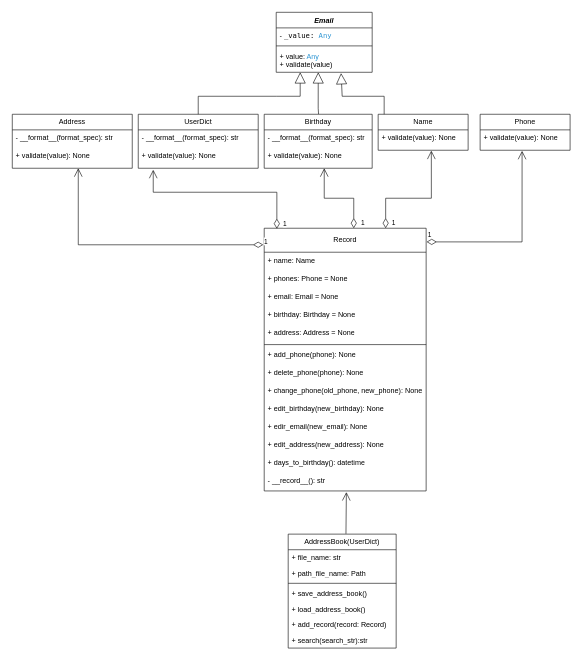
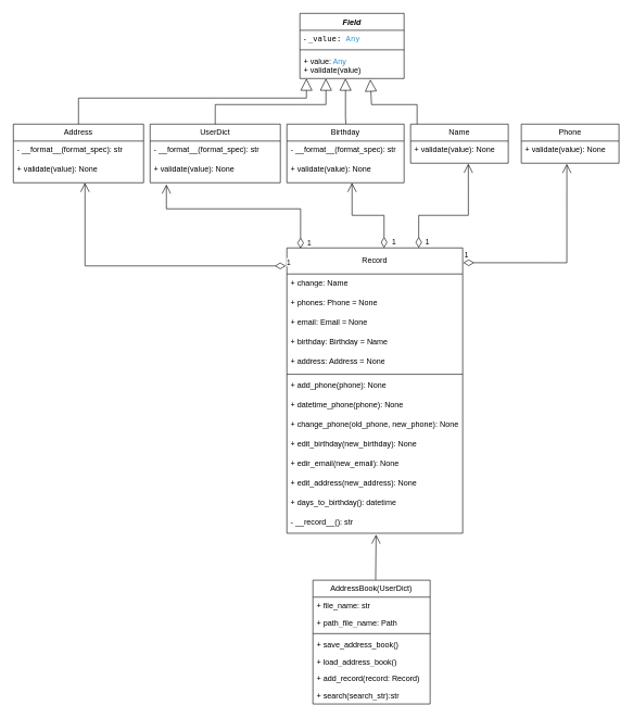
  <mxCell id="0" />
  <mxCell id="1" parent="0" />
- <mxCell id="2" value="&lt;i style=&quot;&quot;&gt;Email&lt;/i&gt;" style="swimlane;fontStyle=1;align=center;verticalAlign=top;childLayout=stackLayout;horizontal=1;startSize=26;horizontalStack=0;resizeParent=1;resizeParentMax=0;resizeLast=0;collapsible=1;marginBottom=0;whiteSpace=wrap;html=1;" vertex="1" parent="1"><mxGeometry x="460" y="20" width="160" height="100" as="geometry" /></mxCell>
+ <mxCell id="2" value="&lt;i style=&quot;&quot;&gt;Field&lt;/i&gt;" style="swimlane;fontStyle=1;align=center;verticalAlign=top;childLayout=stackLayout;horizontal=1;startSize=26;horizontalStack=0;resizeParent=1;resizeParentMax=0;resizeLast=0;collapsible=1;marginBottom=0;whiteSpace=wrap;html=1;" vertex="1" parent="1"><mxGeometry x="460" y="20" width="160" height="100" as="geometry" /></mxCell>
  <mxCell id="3" value="&lt;font style=&quot;font-size: 12px;&quot;&gt;-&amp;nbsp;&lt;span style=&quot;border-color: var(--border-color); font-family: &amp;quot;Söhne Mono&amp;quot;, Monaco, &amp;quot;Andale Mono&amp;quot;, &amp;quot;Ubuntu Mono&amp;quot;, monospace;&quot;&gt;_value&lt;/span&gt;&lt;span style=&quot;border-color: var(--border-color); font-family: &amp;quot;Söhne Mono&amp;quot;, Monaco, &amp;quot;Andale Mono&amp;quot;, &amp;quot;Ubuntu Mono&amp;quot;, monospace;&quot;&gt;:&lt;/span&gt;&lt;span style=&quot;border-color: var(--border-color); color: rgb(255, 255, 255); font-family: &amp;quot;Söhne Mono&amp;quot;, Monaco, &amp;quot;Andale Mono&amp;quot;, &amp;quot;Ubuntu Mono&amp;quot;, monospace;&quot;&gt;&amp;nbsp;&lt;/span&gt;&lt;span style=&quot;border: 0px solid rgb(217, 217, 227); box-sizing: border-box; --tw-border-spacing-x: 0; --tw-border-spacing-y: 0; --tw-translate-x: 0; --tw-translate-y: 0; --tw-rotate: 0; --tw-skew-x: 0; --tw-skew-y: 0; --tw-scale-x: 1; --tw-scale-y: 1; --tw-pan-x: ; --tw-pan-y: ; --tw-pinch-zoom: ; --tw-scroll-snap-strictness: proximity; --tw-gradient-from-position: ; --tw-gradient-via-position: ; --tw-gradient-to-position: ; --tw-ordinal: ; --tw-slashed-zero: ; --tw-numeric-figure: ; --tw-numeric-spacing: ; --tw-numeric-fraction: ; --tw-ring-inset: ; --tw-ring-offset-width: 0px; --tw-ring-offset-color: #fff; --tw-ring-color: rgba(69,89,164,.5); --tw-ring-offset-shadow: 0 0 transparent; --tw-ring-shadow: 0 0 transparent; --tw-shadow: 0 0 transparent; --tw-shadow-colored: 0 0 transparent; --tw-blur: ; --tw-brightness: ; --tw-contrast: ; --tw-grayscale: ; --tw-hue-rotate: ; --tw-invert: ; --tw-saturate: ; --tw-sepia: ; --tw-drop-shadow: ; --tw-backdrop-blur: ; --tw-backdrop-brightness: ; --tw-backdrop-contrast: ; --tw-backdrop-grayscale: ; --tw-backdrop-hue-rotate: ; --tw-backdrop-invert: ; --tw-backdrop-opacity: ; --tw-backdrop-saturate: ; --tw-backdrop-sepia: ; color: rgb(46, 149, 211); font-family: &amp;quot;Söhne Mono&amp;quot;, Monaco, &amp;quot;Andale Mono&amp;quot;, &amp;quot;Ubuntu Mono&amp;quot;, monospace;&quot; class=&quot;hljs-keyword&quot;&gt;Any&lt;/span&gt;&lt;/font&gt;" style="text;strokeColor=none;fillColor=none;align=left;verticalAlign=top;spacingLeft=4;spacingRight=4;overflow=hidden;rotatable=0;points=[[0,0.5],[1,0.5]];portConstraint=eastwest;whiteSpace=wrap;html=1;" vertex="1" parent="2"><mxGeometry y="26" width="160" height="26" as="geometry" /></mxCell>
  <mxCell id="4" value="" style="line;strokeWidth=1;fillColor=none;align=left;verticalAlign=middle;spacingTop=-1;spacingLeft=3;spacingRight=3;rotatable=0;labelPosition=right;points=[];portConstraint=eastwest;strokeColor=inherit;" vertex="1" parent="2"><mxGeometry y="52" width="160" height="8" as="geometry" /></mxCell>
  <mxCell id="5" value="+ value: &lt;font color=&quot;#2e95d3&quot;&gt;Any&lt;/font&gt;&lt;br&gt;+ validate(value)" style="text;strokeColor=none;fillColor=none;align=left;verticalAlign=top;spacingLeft=4;spacingRight=4;overflow=hidden;rotatable=0;points=[[0,0.5],[1,0.5]];portConstraint=eastwest;whiteSpace=wrap;html=1;" vertex="1" parent="2"><mxGeometry y="60" width="160" height="40" as="geometry" /></mxCell>
  <mxCell id="6" value="Address" style="swimlane;fontStyle=0;childLayout=stackLayout;horizontal=1;startSize=26;fillColor=none;horizontalStack=0;resizeParent=1;resizeParentMax=0;resizeLast=0;collapsible=1;marginBottom=0;whiteSpace=wrap;html=1;" vertex="1" parent="1"><mxGeometry x="20" y="190" width="200" height="90" as="geometry" /></mxCell>
  <mxCell id="7" value="- __format__(format_spec): str" style="text;strokeColor=none;fillColor=none;align=left;verticalAlign=top;spacingLeft=4;spacingRight=4;overflow=hidden;rotatable=0;points=[[0,0.5],[1,0.5]];portConstraint=eastwest;whiteSpace=wrap;html=1;" vertex="1" parent="6"><mxGeometry y="26" width="200" height="30" as="geometry" /></mxCell>
  <mxCell id="8" value="+ validate(value): None" style="text;strokeColor=none;fillColor=none;align=left;verticalAlign=top;spacingLeft=4;spacingRight=4;overflow=hidden;rotatable=0;points=[[0,0.5],[1,0.5]];portConstraint=eastwest;whiteSpace=wrap;html=1;" vertex="1" parent="6"><mxGeometry y="56" width="200" height="34" as="geometry" /></mxCell>
+ <mxCell id="9" value="" style="endArrow=block;endSize=16;endFill=0;html=1;rounded=0;exitX=0.5;exitY=0;exitDx=0;exitDy=0;entryX=0.063;entryY=1;entryDx=0;entryDy=0;entryPerimeter=0;" edge="1" parent="1" source="6" target="5"><mxGeometry width="160" relative="1" as="geometry"><mxPoint x="220" y="230" as="sourcePoint" /><mxPoint x="490" y="150" as="targetPoint" /><Array as="points"><mxPoint x="120" y="150" /><mxPoint x="470" y="150" /></Array></mxGeometry></mxCell>
  <mxCell id="10" value="" style="endArrow=block;endSize=16;endFill=0;html=1;rounded=0;exitX=0.5;exitY=0;exitDx=0;exitDy=0;entryX=0.25;entryY=1;entryDx=0;entryDy=0;entryPerimeter=0;" edge="1" parent="1" target="5"><mxGeometry width="160" relative="1" as="geometry"><mxPoint x="330" y="190" as="sourcePoint" /><mxPoint x="590" y="120" as="targetPoint" /><Array as="points"><mxPoint x="330" y="160" /><mxPoint x="460" y="160" /><mxPoint x="500" y="160" /></Array></mxGeometry></mxCell>
  <mxCell id="11" value="" style="endArrow=block;endSize=16;endFill=0;html=1;rounded=0;exitX=0.433;exitY=-0.003;exitDx=0;exitDy=0;entryX=0.438;entryY=1;entryDx=0;entryDy=0;entryPerimeter=0;exitPerimeter=0;" edge="1" parent="1" target="5"><mxGeometry width="160" relative="1" as="geometry"><mxPoint x="530.62" y="189.688" as="sourcePoint" /><mxPoint x="690" y="120" as="targetPoint" /><Array as="points"><mxPoint x="530" y="180" /></Array></mxGeometry></mxCell>
  <mxCell id="12" value="" style="endArrow=block;endSize=16;endFill=0;html=1;rounded=0;exitX=0.5;exitY=0;exitDx=0;exitDy=0;entryX=0.676;entryY=1.036;entryDx=0;entryDy=0;entryPerimeter=0;" edge="1" parent="1" target="5"><mxGeometry width="160" relative="1" as="geometry"><mxPoint x="640" y="190" as="sourcePoint" /><mxPoint x="810" y="120" as="targetPoint" /><Array as="points"><mxPoint x="640" y="160" /><mxPoint x="570" y="160" /></Array></mxGeometry></mxCell>
  <mxCell id="13" value="UserDict" style="swimlane;fontStyle=0;childLayout=stackLayout;horizontal=1;startSize=26;fillColor=none;horizontalStack=0;resizeParent=1;resizeParentMax=0;resizeLast=0;collapsible=1;marginBottom=0;whiteSpace=wrap;html=1;" vertex="1" parent="1"><mxGeometry x="230" y="190" width="200" height="90" as="geometry" /></mxCell>
  <mxCell id="14" value="- __format__(format_spec): str" style="text;strokeColor=none;fillColor=none;align=left;verticalAlign=top;spacingLeft=4;spacingRight=4;overflow=hidden;rotatable=0;points=[[0,0.5],[1,0.5]];portConstraint=eastwest;whiteSpace=wrap;html=1;" vertex="1" parent="13"><mxGeometry y="26" width="200" height="30" as="geometry" /></mxCell>
  <mxCell id="15" value="+ validate(value): None" style="text;strokeColor=none;fillColor=none;align=left;verticalAlign=top;spacingLeft=4;spacingRight=4;overflow=hidden;rotatable=0;points=[[0,0.5],[1,0.5]];portConstraint=eastwest;whiteSpace=wrap;html=1;" vertex="1" parent="13"><mxGeometry y="56" width="200" height="34" as="geometry" /></mxCell>
  <mxCell id="16" value="Birthday" style="swimlane;fontStyle=0;childLayout=stackLayout;horizontal=1;startSize=26;fillColor=none;horizontalStack=0;resizeParent=1;resizeParentMax=0;resizeLast=0;collapsible=1;marginBottom=0;whiteSpace=wrap;html=1;" vertex="1" parent="1"><mxGeometry x="440" y="190" width="180" height="90" as="geometry" /></mxCell>
  <mxCell id="17" value="- __format__(format_spec): str" style="text;strokeColor=none;fillColor=none;align=left;verticalAlign=top;spacingLeft=4;spacingRight=4;overflow=hidden;rotatable=0;points=[[0,0.5],[1,0.5]];portConstraint=eastwest;whiteSpace=wrap;html=1;" vertex="1" parent="16"><mxGeometry y="26" width="180" height="30" as="geometry" /></mxCell>
  <mxCell id="18" value="+ validate(value): None" style="text;strokeColor=none;fillColor=none;align=left;verticalAlign=top;spacingLeft=4;spacingRight=4;overflow=hidden;rotatable=0;points=[[0,0.5],[1,0.5]];portConstraint=eastwest;whiteSpace=wrap;html=1;" vertex="1" parent="16"><mxGeometry y="56" width="180" height="34" as="geometry" /></mxCell>
  <mxCell id="19" value="Name" style="swimlane;fontStyle=0;childLayout=stackLayout;horizontal=1;startSize=26;fillColor=none;horizontalStack=0;resizeParent=1;resizeParentMax=0;resizeLast=0;collapsible=1;marginBottom=0;whiteSpace=wrap;html=1;" vertex="1" parent="1"><mxGeometry x="630" y="190" width="150" height="60" as="geometry" /></mxCell>
  <mxCell id="20" value="+ validate(value): None" style="text;strokeColor=none;fillColor=none;align=left;verticalAlign=top;spacingLeft=4;spacingRight=4;overflow=hidden;rotatable=0;points=[[0,0.5],[1,0.5]];portConstraint=eastwest;whiteSpace=wrap;html=1;" vertex="1" parent="19"><mxGeometry y="26" width="150" height="34" as="geometry" /></mxCell>
  <mxCell id="21" value="Phone" style="swimlane;fontStyle=0;childLayout=stackLayout;horizontal=1;startSize=26;fillColor=none;horizontalStack=0;resizeParent=1;resizeParentMax=0;resizeLast=0;collapsible=1;marginBottom=0;whiteSpace=wrap;html=1;" vertex="1" parent="1"><mxGeometry x="800" y="190" width="150" height="60" as="geometry" /></mxCell>
  <mxCell id="22" value="+ validate(value): None" style="text;strokeColor=none;fillColor=none;align=left;verticalAlign=top;spacingLeft=4;spacingRight=4;overflow=hidden;rotatable=0;points=[[0,0.5],[1,0.5]];portConstraint=eastwest;whiteSpace=wrap;html=1;" vertex="1" parent="21"><mxGeometry y="26" width="150" height="34" as="geometry" /></mxCell>
  <mxCell id="23" value="Record" style="swimlane;fontStyle=0;childLayout=stackLayout;horizontal=1;startSize=40;fillColor=none;horizontalStack=0;resizeParent=1;resizeParentMax=0;resizeLast=0;collapsible=1;marginBottom=0;whiteSpace=wrap;html=1;" vertex="1" parent="1"><mxGeometry x="440" y="380" width="270" height="438" as="geometry" /></mxCell>
- <mxCell id="24" value="+ name: Name&amp;nbsp;" style="text;strokeColor=none;fillColor=none;align=left;verticalAlign=top;spacingLeft=4;spacingRight=4;overflow=hidden;rotatable=0;points=[[0,0.5],[1,0.5]];portConstraint=eastwest;whiteSpace=wrap;html=1;" vertex="1" parent="23"><mxGeometry y="40" width="270" height="30" as="geometry" /></mxCell>
+ <mxCell id="24" value="+ change: Name&amp;nbsp;" style="text;strokeColor=none;fillColor=none;align=left;verticalAlign=top;spacingLeft=4;spacingRight=4;overflow=hidden;rotatable=0;points=[[0,0.5],[1,0.5]];portConstraint=eastwest;whiteSpace=wrap;html=1;" vertex="1" parent="23"><mxGeometry y="40" width="270" height="30" as="geometry" /></mxCell>
  <mxCell id="25" value="+ phones: Phone = None&amp;nbsp;" style="text;strokeColor=none;fillColor=none;align=left;verticalAlign=top;spacingLeft=4;spacingRight=4;overflow=hidden;rotatable=0;points=[[0,0.5],[1,0.5]];portConstraint=eastwest;whiteSpace=wrap;html=1;" vertex="1" parent="23"><mxGeometry y="70" width="270" height="30" as="geometry" /></mxCell>
  <mxCell id="26" value="+ email: Email = None" style="text;strokeColor=none;fillColor=none;align=left;verticalAlign=top;spacingLeft=4;spacingRight=4;overflow=hidden;rotatable=0;points=[[0,0.5],[1,0.5]];portConstraint=eastwest;whiteSpace=wrap;html=1;" vertex="1" parent="23"><mxGeometry y="100" width="270" height="30" as="geometry" /></mxCell>
- <mxCell id="27" value="+ birthday: Birthday = None" style="text;strokeColor=none;fillColor=none;align=left;verticalAlign=top;spacingLeft=4;spacingRight=4;overflow=hidden;rotatable=0;points=[[0,0.5],[1,0.5]];portConstraint=eastwest;whiteSpace=wrap;html=1;" vertex="1" parent="23"><mxGeometry y="130" width="270" height="30" as="geometry" /></mxCell>
+ <mxCell id="27" value="+ birthday: Birthday = Name" style="text;strokeColor=none;fillColor=none;align=left;verticalAlign=top;spacingLeft=4;spacingRight=4;overflow=hidden;rotatable=0;points=[[0,0.5],[1,0.5]];portConstraint=eastwest;whiteSpace=wrap;html=1;" vertex="1" parent="23"><mxGeometry y="130" width="270" height="30" as="geometry" /></mxCell>
  <mxCell id="28" value="+ address: Address = None" style="text;strokeColor=none;fillColor=none;align=left;verticalAlign=top;spacingLeft=4;spacingRight=4;overflow=hidden;rotatable=0;points=[[0,0.5],[1,0.5]];portConstraint=eastwest;whiteSpace=wrap;html=1;" vertex="1" parent="23"><mxGeometry y="160" width="270" height="30" as="geometry" /></mxCell>
  <mxCell id="29" value="" style="line;strokeWidth=1;fillColor=none;align=left;verticalAlign=middle;spacingTop=-1;spacingLeft=3;spacingRight=3;rotatable=0;labelPosition=right;points=[];portConstraint=eastwest;strokeColor=inherit;" vertex="1" parent="23"><mxGeometry y="190" width="270" height="8" as="geometry" /></mxCell>
  <mxCell id="30" value="+ add_phone(phone): None" style="text;strokeColor=none;fillColor=none;align=left;verticalAlign=top;spacingLeft=4;spacingRight=4;overflow=hidden;rotatable=0;points=[[0,0.5],[1,0.5]];portConstraint=eastwest;whiteSpace=wrap;html=1;" vertex="1" parent="23"><mxGeometry y="198" width="270" height="30" as="geometry" /></mxCell>
- <mxCell id="31" value="+ delete_phone(phone): None" style="text;strokeColor=none;fillColor=none;align=left;verticalAlign=top;spacingLeft=4;spacingRight=4;overflow=hidden;rotatable=0;points=[[0,0.5],[1,0.5]];portConstraint=eastwest;whiteSpace=wrap;html=1;" vertex="1" parent="23"><mxGeometry y="228" width="270" height="30" as="geometry" /></mxCell>
+ <mxCell id="31" value="+ datetime_phone(phone): None" style="text;strokeColor=none;fillColor=none;align=left;verticalAlign=top;spacingLeft=4;spacingRight=4;overflow=hidden;rotatable=0;points=[[0,0.5],[1,0.5]];portConstraint=eastwest;whiteSpace=wrap;html=1;" vertex="1" parent="23"><mxGeometry y="228" width="270" height="30" as="geometry" /></mxCell>
  <mxCell id="32" value="+ change_phone(old_phone, new_phone): None" style="text;strokeColor=none;fillColor=none;align=left;verticalAlign=top;spacingLeft=4;spacingRight=4;overflow=hidden;rotatable=0;points=[[0,0.5],[1,0.5]];portConstraint=eastwest;whiteSpace=wrap;html=1;" vertex="1" parent="23"><mxGeometry y="258" width="270" height="30" as="geometry" /></mxCell>
  <mxCell id="33" value="+ edit_birthday(new_birthday): None" style="text;strokeColor=none;fillColor=none;align=left;verticalAlign=top;spacingLeft=4;spacingRight=4;overflow=hidden;rotatable=0;points=[[0,0.5],[1,0.5]];portConstraint=eastwest;whiteSpace=wrap;html=1;" vertex="1" parent="23"><mxGeometry y="288" width="270" height="30" as="geometry" /></mxCell>
  <mxCell id="34" value="+ edir_email(new_email): None" style="text;strokeColor=none;fillColor=none;align=left;verticalAlign=top;spacingLeft=4;spacingRight=4;overflow=hidden;rotatable=0;points=[[0,0.5],[1,0.5]];portConstraint=eastwest;whiteSpace=wrap;html=1;" vertex="1" parent="23"><mxGeometry y="318" width="270" height="30" as="geometry" /></mxCell>
  <mxCell id="35" value="+ edit_address(new_address): None" style="text;strokeColor=none;fillColor=none;align=left;verticalAlign=top;spacingLeft=4;spacingRight=4;overflow=hidden;rotatable=0;points=[[0,0.5],[1,0.5]];portConstraint=eastwest;whiteSpace=wrap;html=1;" vertex="1" parent="23"><mxGeometry y="348" width="270" height="30" as="geometry" /></mxCell>
  <mxCell id="36" value="+ days_to_birthday(): datetime" style="text;strokeColor=none;fillColor=none;align=left;verticalAlign=top;spacingLeft=4;spacingRight=4;overflow=hidden;rotatable=0;points=[[0,0.5],[1,0.5]];portConstraint=eastwest;whiteSpace=wrap;html=1;" vertex="1" parent="23"><mxGeometry y="378" width="270" height="30" as="geometry" /></mxCell>
  <mxCell id="37" value="- __record__(): str" style="text;strokeColor=none;fillColor=none;align=left;verticalAlign=top;spacingLeft=4;spacingRight=4;overflow=hidden;rotatable=0;points=[[0,0.5],[1,0.5]];portConstraint=eastwest;whiteSpace=wrap;html=1;" vertex="1" parent="23"><mxGeometry y="408" width="270" height="30" as="geometry" /></mxCell>
  <mxCell id="38" value="1" style="endArrow=open;html=1;endSize=12;startArrow=diamondThin;startSize=14;startFill=0;edgeStyle=orthogonalEdgeStyle;align=left;verticalAlign=bottom;rounded=0;exitX=-0.006;exitY=0.063;exitDx=0;exitDy=0;entryX=0.55;entryY=1;entryDx=0;entryDy=0;entryPerimeter=0;exitPerimeter=0;" edge="1" parent="1" source="23" target="8"><mxGeometry x="-1" y="3" relative="1" as="geometry"><mxPoint x="440" y="340" as="sourcePoint" /><mxPoint x="130" y="290" as="targetPoint" /><Array as="points"><mxPoint x="130" y="408" /></Array></mxGeometry></mxCell>
  <mxCell id="39" value="1" style="endArrow=open;html=1;endSize=12;startArrow=diamondThin;startSize=14;startFill=0;edgeStyle=orthogonalEdgeStyle;align=left;verticalAlign=bottom;rounded=0;entryX=0.125;entryY=1.076;entryDx=0;entryDy=0;entryPerimeter=0;exitX=0.078;exitY=0.002;exitDx=0;exitDy=0;exitPerimeter=0;" edge="1" parent="1" source="23" target="15"><mxGeometry x="-1" y="-9" relative="1" as="geometry"><mxPoint x="430" y="340" as="sourcePoint" /><mxPoint x="300" y="320" as="targetPoint" /><Array as="points"><mxPoint x="461" y="320" /><mxPoint x="255" y="320" /></Array><mxPoint as="offset" /></mxGeometry></mxCell>
  <mxCell id="40" value="1" style="endArrow=open;html=1;endSize=12;startArrow=diamondThin;startSize=14;startFill=0;edgeStyle=orthogonalEdgeStyle;align=left;verticalAlign=bottom;rounded=0;exitX=0.553;exitY=0;exitDx=0;exitDy=0;exitPerimeter=0;entryX=0.556;entryY=1;entryDx=0;entryDy=0;entryPerimeter=0;" edge="1" parent="1" source="23" target="18"><mxGeometry x="-1" y="-11" relative="1" as="geometry"><mxPoint x="450" y="360" as="sourcePoint" /><mxPoint x="520" y="320" as="targetPoint" /><Array as="points" /><mxPoint as="offset" /></mxGeometry></mxCell>
  <mxCell id="41" value="1" style="endArrow=open;html=1;endSize=12;startArrow=diamondThin;startSize=14;startFill=0;edgeStyle=orthogonalEdgeStyle;align=left;verticalAlign=bottom;rounded=0;entryX=0.591;entryY=1.02;entryDx=0;entryDy=0;entryPerimeter=0;exitX=0.75;exitY=0;exitDx=0;exitDy=0;" edge="1" parent="1" source="23" target="20"><mxGeometry x="-1" y="-7" relative="1" as="geometry"><mxPoint x="596.06" y="380" as="sourcePoint" /><mxPoint x="370.06" y="286" as="targetPoint" /><Array as="points"><mxPoint x="643" y="330" /><mxPoint x="719" y="330" /></Array><mxPoint x="1" as="offset" /></mxGeometry></mxCell>
  <mxCell id="42" value="1" style="endArrow=open;html=1;endSize=12;startArrow=diamondThin;startSize=14;startFill=0;edgeStyle=orthogonalEdgeStyle;align=left;verticalAlign=bottom;rounded=0;entryX=0.591;entryY=1.02;entryDx=0;entryDy=0;entryPerimeter=0;exitX=1.003;exitY=0.052;exitDx=0;exitDy=0;exitPerimeter=0;" edge="1" parent="1" source="23"><mxGeometry x="-1" y="3" relative="1" as="geometry"><mxPoint x="730" y="380" as="sourcePoint" /><mxPoint x="869.94" y="251" as="targetPoint" /><Array as="points"><mxPoint x="870" y="403" /></Array></mxGeometry></mxCell>
  <mxCell id="43" value="AddressBook(UserDict)" style="swimlane;fontStyle=0;childLayout=stackLayout;horizontal=1;startSize=26;fillColor=none;horizontalStack=0;resizeParent=1;resizeParentMax=0;resizeLast=0;collapsible=1;marginBottom=0;whiteSpace=wrap;html=1;" vertex="1" parent="1"><mxGeometry x="480" y="890" width="180" height="190" as="geometry" /></mxCell>
  <mxCell id="44" value="+ file_name: str&amp;nbsp;" style="text;strokeColor=none;fillColor=none;align=left;verticalAlign=top;spacingLeft=4;spacingRight=4;overflow=hidden;rotatable=0;points=[[0,0.5],[1,0.5]];portConstraint=eastwest;whiteSpace=wrap;html=1;" vertex="1" parent="43"><mxGeometry y="26" width="180" height="26" as="geometry" /></mxCell>
  <mxCell id="45" value="+ path_file_name: Path" style="text;strokeColor=none;fillColor=none;align=left;verticalAlign=top;spacingLeft=4;spacingRight=4;overflow=hidden;rotatable=0;points=[[0,0.5],[1,0.5]];portConstraint=eastwest;whiteSpace=wrap;html=1;" vertex="1" parent="43"><mxGeometry y="52" width="180" height="26" as="geometry" /></mxCell>
  <mxCell id="46" value="" style="line;strokeWidth=1;fillColor=none;align=left;verticalAlign=middle;spacingTop=-1;spacingLeft=3;spacingRight=3;rotatable=0;labelPosition=right;points=[];portConstraint=eastwest;strokeColor=inherit;" vertex="1" parent="43"><mxGeometry y="78" width="180" height="8" as="geometry" /></mxCell>
  <mxCell id="47" value="+ save_address_book()" style="text;strokeColor=none;fillColor=none;align=left;verticalAlign=top;spacingLeft=4;spacingRight=4;overflow=hidden;rotatable=0;points=[[0,0.5],[1,0.5]];portConstraint=eastwest;whiteSpace=wrap;html=1;" vertex="1" parent="43"><mxGeometry y="86" width="180" height="26" as="geometry" /></mxCell>
  <mxCell id="48" value="+ load_address_book()" style="text;strokeColor=none;fillColor=none;align=left;verticalAlign=top;spacingLeft=4;spacingRight=4;overflow=hidden;rotatable=0;points=[[0,0.5],[1,0.5]];portConstraint=eastwest;whiteSpace=wrap;html=1;" vertex="1" parent="43"><mxGeometry y="112" width="180" height="26" as="geometry" /></mxCell>
  <mxCell id="49" value="+ add_record(record: Record)" style="text;strokeColor=none;fillColor=none;align=left;verticalAlign=top;spacingLeft=4;spacingRight=4;overflow=hidden;rotatable=0;points=[[0,0.5],[1,0.5]];portConstraint=eastwest;whiteSpace=wrap;html=1;" vertex="1" parent="43"><mxGeometry y="138" width="180" height="26" as="geometry" /></mxCell>
  <mxCell id="50" value="+ search(search_str):str" style="text;strokeColor=none;fillColor=none;align=left;verticalAlign=top;spacingLeft=4;spacingRight=4;overflow=hidden;rotatable=0;points=[[0,0.5],[1,0.5]];portConstraint=eastwest;whiteSpace=wrap;html=1;" vertex="1" parent="43"><mxGeometry y="164" width="180" height="26" as="geometry" /></mxCell>
  <mxCell id="51" value="" style="endArrow=open;endFill=1;endSize=12;html=1;rounded=0;exitX=0.535;exitY=-0.003;exitDx=0;exitDy=0;exitPerimeter=0;" edge="1" parent="1" source="43"><mxGeometry width="160" relative="1" as="geometry"><mxPoint x="490" y="870" as="sourcePoint" /><mxPoint x="577" y="820" as="targetPoint" /></mxGeometry></mxCell>
